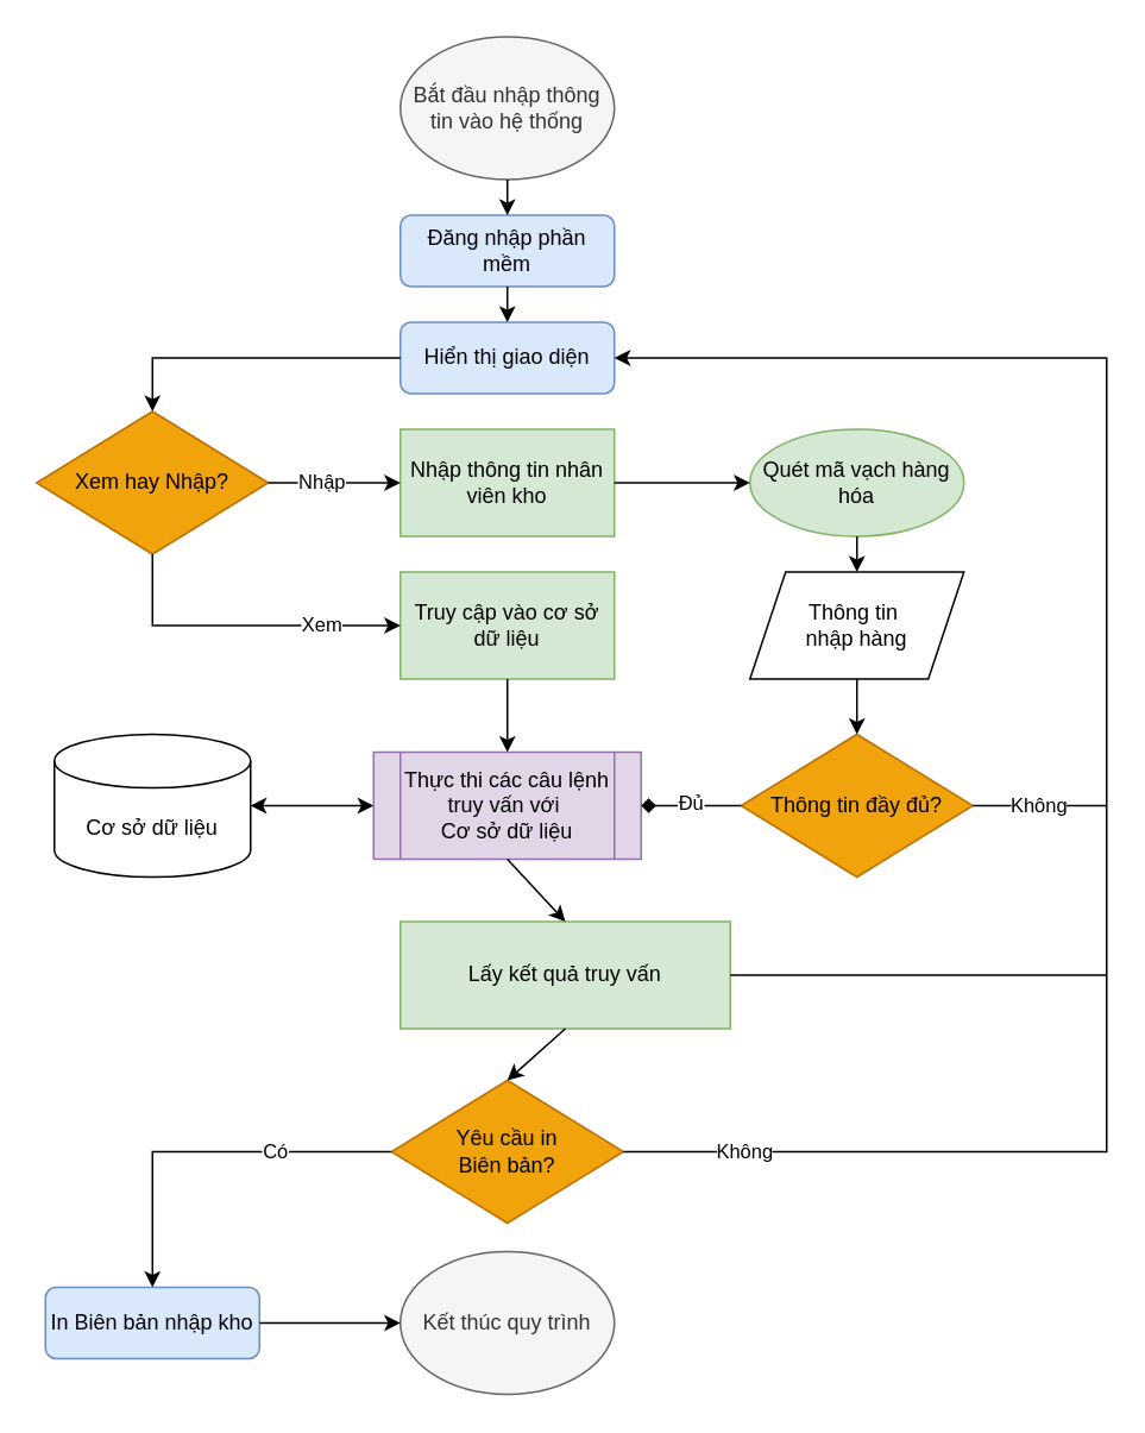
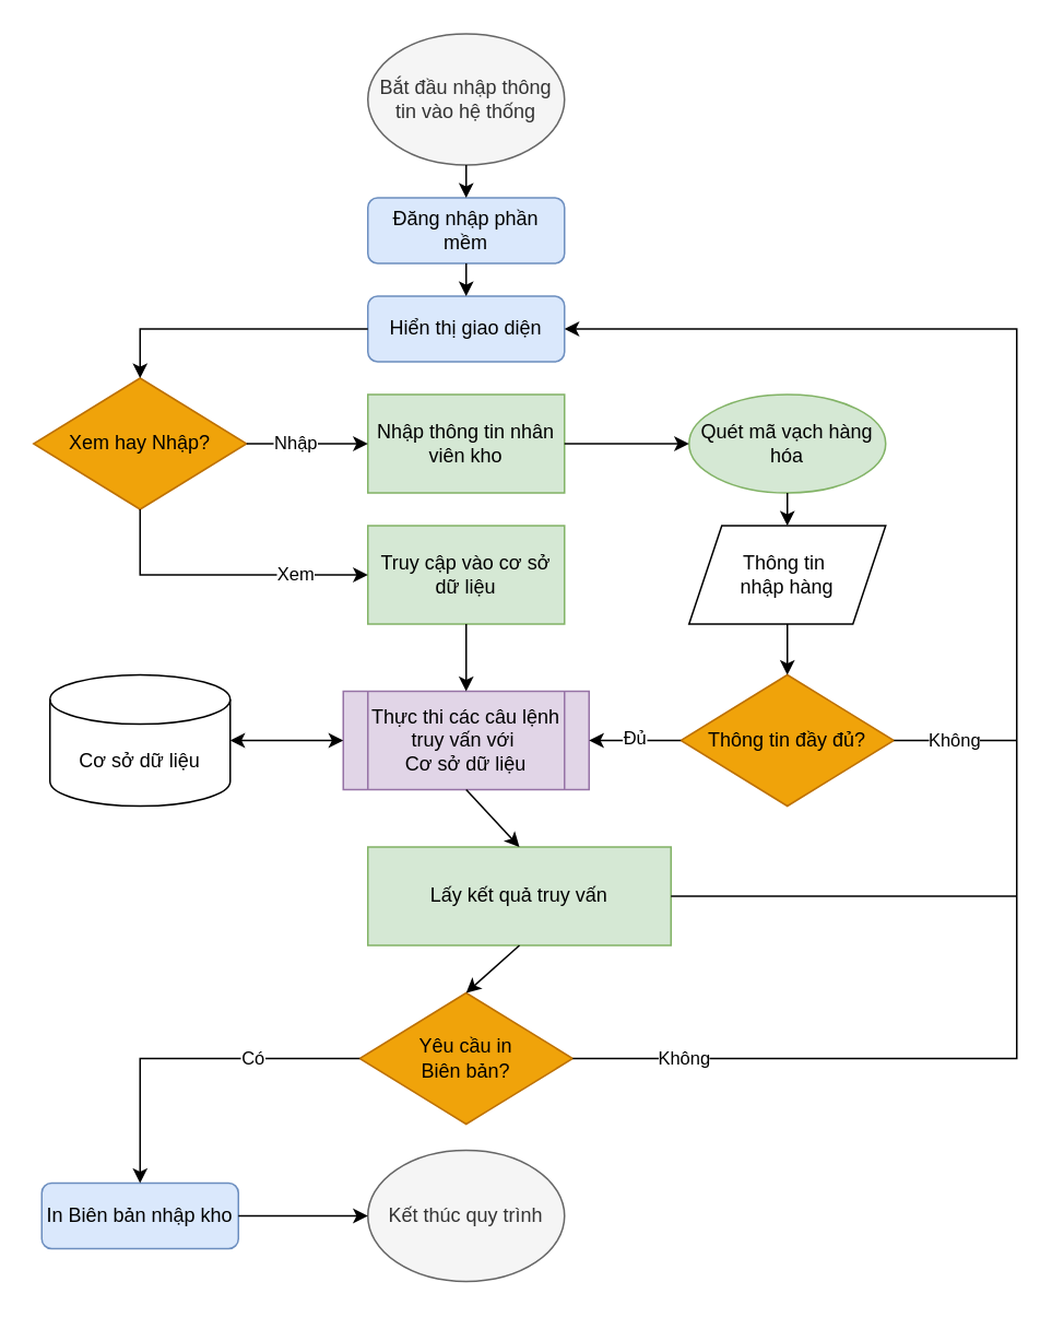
  <mxCell id="0" />
  <mxCell id="1" parent="0" />
  <mxCell id="2" value="Hiển thị giao diện" style="rounded=1;whiteSpace=wrap;html=1;fontSize=12;glass=0;strokeWidth=1;shadow=0;fillColor=#dae8fc;strokeColor=#6c8ebf;" parent="1" vertex="1"><mxGeometry x="224" y="180" width="120" height="40" as="geometry" /></mxCell>
  <mxCell id="3" value="Bắt đầu nhập thông tin vào hệ thống" style="ellipse;whiteSpace=wrap;html=1;fillColor=#f5f5f5;strokeColor=#666666;fontColor=#333333;" parent="1" vertex="1"><mxGeometry x="224" y="20" width="120" height="80" as="geometry" /></mxCell>
  <mxCell id="4" value="Truy cập vào cơ sở dữ liệu" style="rounded=0;whiteSpace=wrap;html=1;fillColor=#d5e8d4;strokeColor=#82b366;" parent="1" vertex="1"><mxGeometry x="224" y="320" width="120" height="60" as="geometry" /></mxCell>
  <mxCell id="5" value="Thực thi các câu lệnh truy vấn với&amp;nbsp;&lt;div&gt;Cơ sở dữ liệu&lt;/div&gt;" style="shape=process;whiteSpace=wrap;html=1;backgroundOutline=1;fillColor=#e1d5e7;strokeColor=#9673a6;" parent="1" vertex="1"><mxGeometry x="209" y="421" width="150" height="60" as="geometry" /></mxCell>
  <mxCell id="6" value="Nhập thông tin nhân viên kho" style="rounded=0;whiteSpace=wrap;html=1;fillColor=#d5e8d4;strokeColor=#82b366;" parent="1" vertex="1"><mxGeometry x="224" y="240" width="120" height="60" as="geometry" /></mxCell>
  <mxCell id="7" value="Lấy kết quả truy vấn" style="rounded=0;whiteSpace=wrap;html=1;fillColor=#d5e8d4;strokeColor=#82b366;" parent="1" vertex="1"><mxGeometry x="224" y="516" width="185" height="60" as="geometry" /></mxCell>
  <mxCell id="8" value="Đăng nhập phần mềm" style="rounded=1;whiteSpace=wrap;html=1;fontSize=12;glass=0;strokeWidth=1;shadow=0;fillColor=#dae8fc;strokeColor=#6c8ebf;" parent="1" vertex="1"><mxGeometry x="224" y="120" width="120" height="40" as="geometry" /></mxCell>
  <mxCell id="9" value="" style="endArrow=classic;html=1;rounded=0;entryX=0.5;entryY=0;entryDx=0;entryDy=0;exitX=0.5;exitY=1;exitDx=0;exitDy=0;" parent="1" source="8" target="2" edge="1"><mxGeometry width="50" height="50" relative="1" as="geometry"><mxPoint x="274" y="190" as="sourcePoint" /><mxPoint x="324" y="140" as="targetPoint" /></mxGeometry></mxCell>
  <mxCell id="10" value="" style="endArrow=classic;html=1;rounded=0;entryX=0.5;entryY=0;entryDx=0;entryDy=0;exitX=0.5;exitY=1;exitDx=0;exitDy=0;" parent="1" source="3" target="8" edge="1"><mxGeometry width="50" height="50" relative="1" as="geometry"><mxPoint x="237" y="70" as="sourcePoint" /><mxPoint x="237" y="110" as="targetPoint" /></mxGeometry></mxCell>
  <mxCell id="11" value="Thông tin đầy đủ?" style="rhombus;whiteSpace=wrap;html=1;fillColor=#f0a30a;fontColor=#000000;strokeColor=#BD7000;" parent="1" vertex="1"><mxGeometry x="415" y="411" width="130" height="80" as="geometry" /></mxCell>
  <mxCell id="12" value="In Biên bản nhập kho" style="rounded=1;whiteSpace=wrap;html=1;fontSize=12;glass=0;strokeWidth=1;shadow=0;fillColor=#dae8fc;strokeColor=#6c8ebf;" parent="1" vertex="1"><mxGeometry x="25" y="721" width="120" height="40" as="geometry" /></mxCell>
  <mxCell id="13" value="Kết thúc quy trình" style="ellipse;whiteSpace=wrap;html=1;fillColor=#f5f5f5;strokeColor=#666666;fontColor=#333333;" parent="1" vertex="1"><mxGeometry x="224" y="701" width="120" height="80" as="geometry" /></mxCell>
  <mxCell id="14" value="Yêu cầu in&lt;div&gt;Biên bản?&lt;/div&gt;" style="rhombus;whiteSpace=wrap;html=1;fillColor=#f0a30a;fontColor=#000000;strokeColor=#BD7000;" parent="1" vertex="1"><mxGeometry x="219" y="605" width="130" height="80" as="geometry" /></mxCell>
  <mxCell id="15" value="Xem hay Nhập?" style="rhombus;whiteSpace=wrap;html=1;fillColor=#f0a30a;fontColor=#000000;strokeColor=#BD7000;" parent="1" vertex="1"><mxGeometry x="20" y="230" width="130" height="80" as="geometry" /></mxCell>
  <mxCell id="16" value="Thông tin&amp;nbsp;&lt;div&gt;nhập hàng&lt;/div&gt;" style="shape=parallelogram;perimeter=parallelogramPerimeter;whiteSpace=wrap;html=1;fixedSize=1;" parent="1" vertex="1"><mxGeometry x="420" y="320" width="120" height="60" as="geometry" /></mxCell>
  <mxCell id="17" value="" style="endArrow=classic;html=1;rounded=0;entryX=0.5;entryY=0;entryDx=0;entryDy=0;exitX=0;exitY=0.5;exitDx=0;exitDy=0;" parent="1" source="2" target="15" edge="1"><mxGeometry width="50" height="50" relative="1" as="geometry"><mxPoint x="194" y="180" as="sourcePoint" /><mxPoint x="244" y="130" as="targetPoint" /><Array as="points"><mxPoint x="85" y="200" /></Array></mxGeometry></mxCell>
  <mxCell id="18" value="Quét mã vạch hàng hóa" style="ellipse;whiteSpace=wrap;html=1;fillColor=#d5e8d4;strokeColor=#82b366;" parent="1" vertex="1"><mxGeometry x="420" y="240" width="120" height="60" as="geometry" /></mxCell>
  <mxCell id="19" value="Nhập" style="endArrow=classic;html=1;rounded=0;entryX=0;entryY=0.5;entryDx=0;entryDy=0;exitX=1;exitY=0.5;exitDx=0;exitDy=0;" parent="1" source="15" target="6" edge="1"><mxGeometry x="-0.189" width="50" height="50" relative="1" as="geometry"><mxPoint x="200" y="420" as="sourcePoint" /><mxPoint x="250" y="370" as="targetPoint" /><mxPoint as="offset" /></mxGeometry></mxCell>
  <mxCell id="20" value="Xem" style="endArrow=classic;html=1;rounded=0;entryX=0;entryY=0.5;entryDx=0;entryDy=0;exitX=0.5;exitY=1;exitDx=0;exitDy=0;" parent="1" source="15" target="4" edge="1"><mxGeometry x="0.508" width="50" height="50" relative="1" as="geometry"><mxPoint x="200" y="440" as="sourcePoint" /><mxPoint x="250" y="390" as="targetPoint" /><mxPoint as="offset" /><Array as="points"><mxPoint x="85" y="350" /></Array></mxGeometry></mxCell>
  <mxCell id="21" value="" style="endArrow=classic;html=1;rounded=0;entryX=0.5;entryY=0;entryDx=0;entryDy=0;exitX=0.5;exitY=1;exitDx=0;exitDy=0;" parent="1" source="4" target="5" edge="1"><mxGeometry width="50" height="50" relative="1" as="geometry"><mxPoint x="350" y="400" as="sourcePoint" /><mxPoint x="250" y="361" as="targetPoint" /><Array as="points" /></mxGeometry></mxCell>
- <mxCell id="22" value="Đủ" style="endArrow=diamond;html=1;rounded=0;entryX=1;entryY=0.5;entryDx=0;entryDy=0;exitX=0;exitY=0.5;exitDx=0;exitDy=0;" parent="1" source="11" target="5" edge="1"><mxGeometry x="-0.005" width="50" height="50" relative="1" as="geometry"><mxPoint x="190" y="391" as="sourcePoint" /><mxPoint x="240" y="341" as="targetPoint" /><Array as="points" /><mxPoint y="-1" as="offset" /></mxGeometry></mxCell>
+ <mxCell id="22" value="Đủ" style="endArrow=classic;html=1;rounded=0;entryX=1;entryY=0.5;entryDx=0;entryDy=0;exitX=0;exitY=0.5;exitDx=0;exitDy=0;" parent="1" source="11" target="5" edge="1"><mxGeometry x="-0.005" width="50" height="50" relative="1" as="geometry"><mxPoint x="190" y="391" as="sourcePoint" /><mxPoint x="240" y="341" as="targetPoint" /><Array as="points" /><mxPoint y="-1" as="offset" /></mxGeometry></mxCell>
  <mxCell id="23" value="" style="endArrow=classic;html=1;rounded=0;entryX=0.5;entryY=0;entryDx=0;entryDy=0;exitX=0.5;exitY=1;exitDx=0;exitDy=0;" parent="1" source="5" target="7" edge="1"><mxGeometry width="50" height="50" relative="1" as="geometry"><mxPoint x="190" y="631" as="sourcePoint" /><mxPoint x="240" y="581" as="targetPoint" /></mxGeometry></mxCell>
  <mxCell id="24" value="" style="endArrow=classic;html=1;rounded=0;entryX=0.5;entryY=0;entryDx=0;entryDy=0;exitX=0.5;exitY=1;exitDx=0;exitDy=0;" parent="1" source="7" target="14" edge="1"><mxGeometry width="50" height="50" relative="1" as="geometry"><mxPoint x="340" y="590" as="sourcePoint" /><mxPoint x="240" y="475" as="targetPoint" /></mxGeometry></mxCell>
  <mxCell id="25" value="Có" style="endArrow=classic;html=1;rounded=0;exitX=0;exitY=0.5;exitDx=0;exitDy=0;entryX=0.5;entryY=0;entryDx=0;entryDy=0;" parent="1" source="14" target="12" edge="1"><mxGeometry x="-0.384" width="50" height="50" relative="1" as="geometry"><mxPoint x="190" y="781" as="sourcePoint" /><mxPoint x="130" y="581" as="targetPoint" /><Array as="points"><mxPoint x="85" y="645" /></Array><mxPoint as="offset" /></mxGeometry></mxCell>
  <mxCell id="26" value="" style="endArrow=classic;html=1;rounded=0;entryX=0;entryY=0.5;entryDx=0;entryDy=0;exitX=1;exitY=0.5;exitDx=0;exitDy=0;" parent="1" source="12" target="13" edge="1"><mxGeometry width="50" height="50" relative="1" as="geometry"><mxPoint x="80" y="391" as="sourcePoint" /><mxPoint x="130" y="341" as="targetPoint" /></mxGeometry></mxCell>
  <mxCell id="27" value="" style="endArrow=classic;html=1;rounded=0;entryX=0;entryY=0.5;entryDx=0;entryDy=0;exitX=1;exitY=0.5;exitDx=0;exitDy=0;" parent="1" source="6" target="18" edge="1"><mxGeometry width="50" height="50" relative="1" as="geometry"><mxPoint x="290" y="470" as="sourcePoint" /><mxPoint x="340" y="420" as="targetPoint" /></mxGeometry></mxCell>
  <mxCell id="28" value="Cơ sở dữ liệu" style="shape=cylinder3;whiteSpace=wrap;html=1;boundedLbl=1;backgroundOutline=1;size=15;" vertex="1" parent="1"><mxGeometry x="30" y="411" width="110" height="80" as="geometry" /></mxCell>
  <mxCell id="29" value="" style="endArrow=classic;startArrow=classic;html=1;rounded=0;exitX=1;exitY=0.5;exitDx=0;exitDy=0;exitPerimeter=0;entryX=0;entryY=0.5;entryDx=0;entryDy=0;" edge="1" parent="1" source="28" target="5"><mxGeometry width="50" height="50" relative="1" as="geometry"><mxPoint x="370" y="401" as="sourcePoint" /><mxPoint x="420" y="351" as="targetPoint" /></mxGeometry></mxCell>
  <mxCell id="30" value="Không" style="endArrow=classic;html=1;rounded=0;entryX=1;entryY=0.5;entryDx=0;entryDy=0;exitX=1;exitY=0.5;exitDx=0;exitDy=0;" edge="1" parent="1" source="14" target="2"><mxGeometry x="-0.862" width="50" height="50" relative="1" as="geometry"><mxPoint x="294" y="610" as="sourcePoint" /><mxPoint x="294" y="650" as="targetPoint" /><Array as="points"><mxPoint x="620" y="645" /><mxPoint x="620" y="200" /></Array><mxPoint as="offset" /></mxGeometry></mxCell>
  <mxCell id="31" value="" style="endArrow=none;html=1;rounded=0;entryX=1;entryY=0.5;entryDx=0;entryDy=0;" edge="1" parent="1" target="7"><mxGeometry width="50" height="50" relative="1" as="geometry"><mxPoint x="620" y="546" as="sourcePoint" /><mxPoint x="420" y="361" as="targetPoint" /></mxGeometry></mxCell>
  <mxCell id="32" value="" style="endArrow=classic;html=1;rounded=0;entryX=0.5;entryY=0;entryDx=0;entryDy=0;exitX=0.5;exitY=1;exitDx=0;exitDy=0;" edge="1" parent="1" source="16" target="11"><mxGeometry width="50" height="50" relative="1" as="geometry"><mxPoint x="480" y="390" as="sourcePoint" /><mxPoint x="420" y="371" as="targetPoint" /></mxGeometry></mxCell>
  <mxCell id="33" value="" style="endArrow=classic;html=1;rounded=0;entryX=0.5;entryY=0;entryDx=0;entryDy=0;exitX=0.5;exitY=1;exitDx=0;exitDy=0;" edge="1" parent="1" source="18" target="16"><mxGeometry width="50" height="50" relative="1" as="geometry"><mxPoint x="370" y="450" as="sourcePoint" /><mxPoint x="420" y="400" as="targetPoint" /></mxGeometry></mxCell>
  <mxCell id="34" value="Không" style="endArrow=none;html=1;rounded=0;entryX=1;entryY=0.5;entryDx=0;entryDy=0;" edge="1" parent="1" target="11"><mxGeometry width="50" height="50" relative="1" as="geometry"><mxPoint x="620" y="451" as="sourcePoint" /><mxPoint x="360" y="401" as="targetPoint" /></mxGeometry></mxCell>
